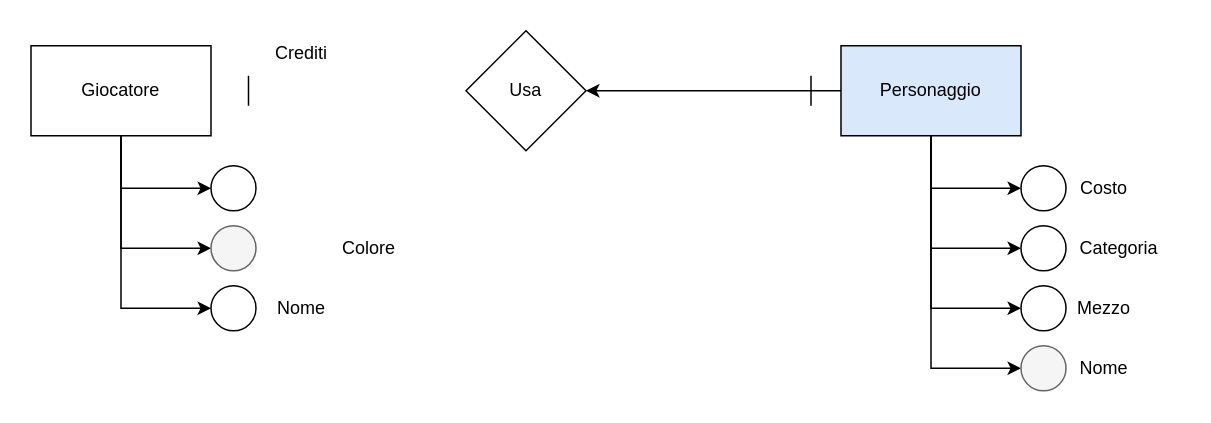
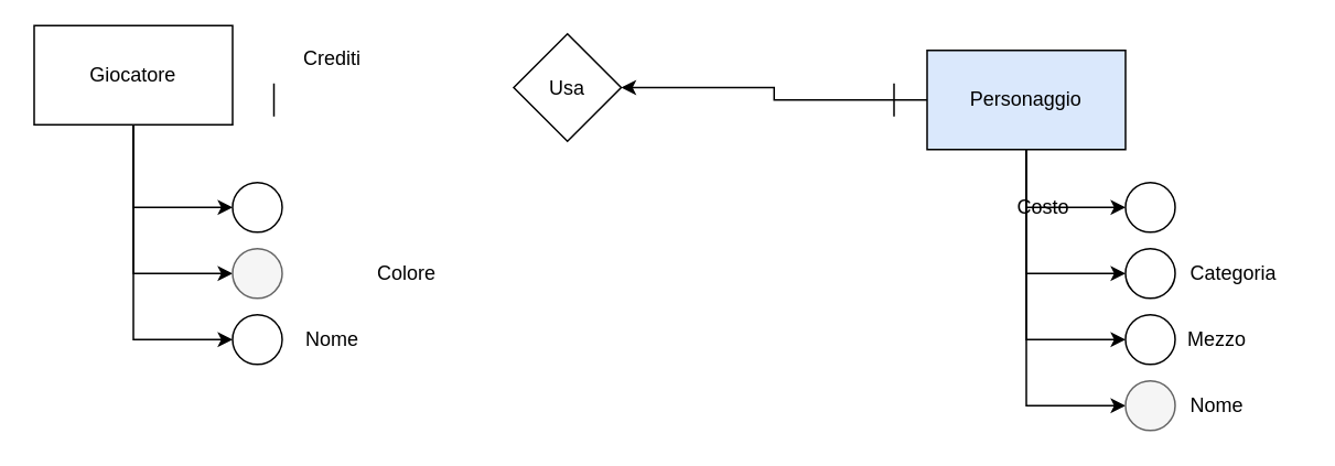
  <mxCell id="0" />
  <mxCell id="1" parent="0" />
  <mxCell id="2" style="edgeStyle=orthogonalEdgeStyle;rounded=0;orthogonalLoop=1;jettySize=auto;html=1;entryX=0;entryY=0.5;entryDx=0;entryDy=0;" parent="1" source="5" target="12" edge="1"><mxGeometry relative="1" as="geometry" /></mxCell>
  <mxCell id="3" style="edgeStyle=orthogonalEdgeStyle;rounded=0;orthogonalLoop=1;jettySize=auto;html=1;entryX=0;entryY=0.5;entryDx=0;entryDy=0;" parent="1" source="5" target="14" edge="1"><mxGeometry relative="1" as="geometry" /></mxCell>
  <mxCell id="4" style="edgeStyle=orthogonalEdgeStyle;rounded=0;orthogonalLoop=1;jettySize=auto;html=1;entryX=0;entryY=0.5;entryDx=0;entryDy=0;" parent="1" source="5" target="24" edge="1"><mxGeometry relative="1" as="geometry" /></mxCell>
- <mxCell id="5" value="Giocatore" style="rounded=0;whiteSpace=wrap;html=1;" parent="1" vertex="1"><mxGeometry x="20" y="30" width="120" height="60" as="geometry" /></mxCell>
+ <mxCell id="5" value="Giocatore" style="rounded=0;whiteSpace=wrap;html=1;" parent="1" vertex="1"><mxGeometry x="20" y="15" width="120" height="60" as="geometry" /></mxCell>
  <mxCell id="6" style="edgeStyle=orthogonalEdgeStyle;rounded=0;orthogonalLoop=1;jettySize=auto;html=1;entryX=0;entryY=0.5;entryDx=0;entryDy=0;" parent="1" source="11" target="16" edge="1"><mxGeometry relative="1" as="geometry" /></mxCell>
  <mxCell id="7" style="edgeStyle=orthogonalEdgeStyle;rounded=0;orthogonalLoop=1;jettySize=auto;html=1;entryX=0;entryY=0.5;entryDx=0;entryDy=0;" parent="1" source="11" target="18" edge="1"><mxGeometry relative="1" as="geometry" /></mxCell>
  <mxCell id="8" style="edgeStyle=orthogonalEdgeStyle;rounded=0;orthogonalLoop=1;jettySize=auto;html=1;entryX=0;entryY=0.5;entryDx=0;entryDy=0;" parent="1" source="11" target="20" edge="1"><mxGeometry relative="1" as="geometry" /></mxCell>
  <mxCell id="9" style="edgeStyle=orthogonalEdgeStyle;rounded=0;orthogonalLoop=1;jettySize=auto;html=1;entryX=0;entryY=0.5;entryDx=0;entryDy=0;" parent="1" source="11" target="22" edge="1"><mxGeometry relative="1" as="geometry" /></mxCell>
  <mxCell id="10" style="edgeStyle=orthogonalEdgeStyle;rounded=0;orthogonalLoop=1;jettySize=auto;html=1;entryX=1;entryY=0.5;entryDx=0;entryDy=0;" parent="1" source="11" target="26" edge="1"><mxGeometry relative="1" as="geometry" /></mxCell>
  <mxCell id="11" value="Personaggio" style="rounded=0;whiteSpace=wrap;html=1;fillColor=#dae8fc;" parent="1" vertex="1"><mxGeometry x="560" y="30" width="120" height="60" as="geometry" /></mxCell>
  <mxCell id="12" value="" style="ellipse;whiteSpace=wrap;html=1;aspect=fixed;" parent="1" vertex="1"><mxGeometry x="140" y="110" width="30" height="30" as="geometry" /></mxCell>
  <mxCell id="13" value="Crediti" style="text;html=1;align=center;verticalAlign=middle;resizable=0;points=[];autosize=1;strokeColor=none;fillColor=none;" parent="1" vertex="1"><mxGeometry x="170" y="20" width="60" height="30" as="geometry" /></mxCell>
  <mxCell id="14" value="" style="ellipse;whiteSpace=wrap;html=1;aspect=fixed;fillColor=#f5f5f5;fontColor=#333333;strokeColor=#666666;" parent="1" vertex="1"><mxGeometry x="140" y="150" width="30" height="30" as="geometry" /></mxCell>
  <mxCell id="15" value="Colore" style="text;html=1;align=center;verticalAlign=middle;resizable=0;points=[];autosize=1;strokeColor=none;fillColor=none;" parent="1" vertex="1"><mxGeometry x="215" y="150" width="60" height="30" as="geometry" /></mxCell>
  <mxCell id="16" value="" style="ellipse;whiteSpace=wrap;html=1;aspect=fixed;" parent="1" vertex="1"><mxGeometry x="680" y="110" width="30" height="30" as="geometry" /></mxCell>
- <mxCell id="17" value="Costo" style="text;html=1;align=center;verticalAlign=middle;resizable=0;points=[];autosize=1;strokeColor=none;fillColor=none;" parent="1" vertex="1"><mxGeometry x="710" y="110" width="50" height="30" as="geometry" /></mxCell>
+ <mxCell id="17" value="Costo" style="text;html=1;align=center;verticalAlign=middle;resizable=0;points=[];autosize=1;strokeColor=none;fillColor=none;" parent="1" vertex="1"><mxGeometry x="605" y="110" width="50" height="30" as="geometry" /></mxCell>
  <mxCell id="18" value="" style="ellipse;whiteSpace=wrap;html=1;aspect=fixed;" parent="1" vertex="1"><mxGeometry x="680" y="150" width="30" height="30" as="geometry" /></mxCell>
  <mxCell id="19" value="Categoria" style="text;html=1;align=center;verticalAlign=middle;resizable=0;points=[];autosize=1;strokeColor=none;fillColor=none;" parent="1" vertex="1"><mxGeometry x="705" y="150" width="80" height="30" as="geometry" /></mxCell>
  <mxCell id="20" value="" style="ellipse;whiteSpace=wrap;html=1;aspect=fixed;" parent="1" vertex="1"><mxGeometry x="680" y="190" width="30" height="30" as="geometry" /></mxCell>
  <mxCell id="21" value="Mezzo" style="text;html=1;align=center;verticalAlign=middle;resizable=0;points=[];autosize=1;strokeColor=none;fillColor=none;" parent="1" vertex="1"><mxGeometry x="705" y="190" width="60" height="30" as="geometry" /></mxCell>
  <mxCell id="22" value="" style="ellipse;whiteSpace=wrap;html=1;aspect=fixed;fillColor=#f5f5f5;fontColor=#333333;strokeColor=#666666;" parent="1" vertex="1"><mxGeometry x="680" y="230" width="30" height="30" as="geometry" /></mxCell>
  <mxCell id="23" value="Nome" style="text;html=1;align=center;verticalAlign=middle;resizable=0;points=[];autosize=1;strokeColor=none;fillColor=none;" parent="1" vertex="1"><mxGeometry x="705" y="230" width="60" height="30" as="geometry" /></mxCell>
  <mxCell id="24" value="" style="ellipse;whiteSpace=wrap;html=1;aspect=fixed;" parent="1" vertex="1"><mxGeometry x="140" y="190" width="30" height="30" as="geometry" /></mxCell>
  <mxCell id="25" value="Nome" style="text;html=1;align=center;verticalAlign=middle;resizable=0;points=[];autosize=1;strokeColor=none;fillColor=none;" parent="1" vertex="1"><mxGeometry x="170" y="190" width="60" height="30" as="geometry" /></mxCell>
- <mxCell id="26" value="Usa" style="rhombus;whiteSpace=wrap;html=1;" parent="1" vertex="1"><mxGeometry x="310" y="20" width="80" height="80" as="geometry" /></mxCell>
+ <mxCell id="26" value="Usa" style="rhombus;whiteSpace=wrap;html=1;" parent="1" vertex="1"><mxGeometry x="310" y="20" width="65" height="65" as="geometry" /></mxCell>
  <mxCell id="27" value="" style="endArrow=none;html=1;rounded=0;" parent="1" edge="1"><mxGeometry width="50" height="50" relative="1" as="geometry"><mxPoint x="540" y="70" as="sourcePoint" /><mxPoint x="540" y="50" as="targetPoint" /></mxGeometry></mxCell>
  <mxCell id="28" value="" style="endArrow=none;html=1;rounded=0;" edge="1" parent="1"><mxGeometry width="50" height="50" relative="1" as="geometry"><mxPoint x="165" y="70" as="sourcePoint" /><mxPoint x="165" y="50" as="targetPoint" /></mxGeometry></mxCell>
